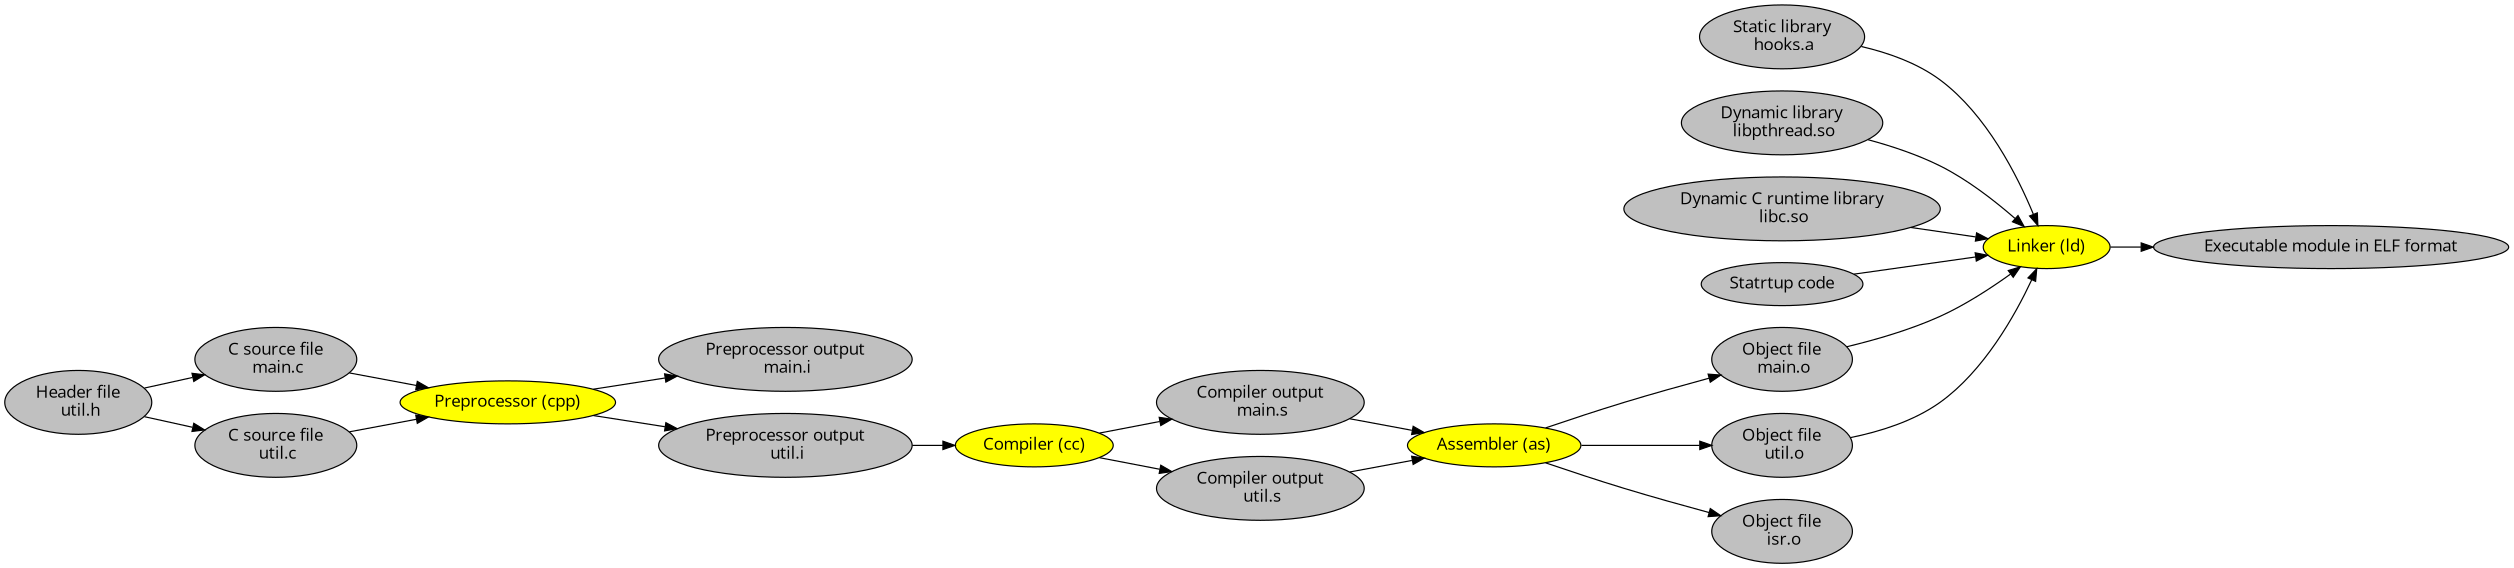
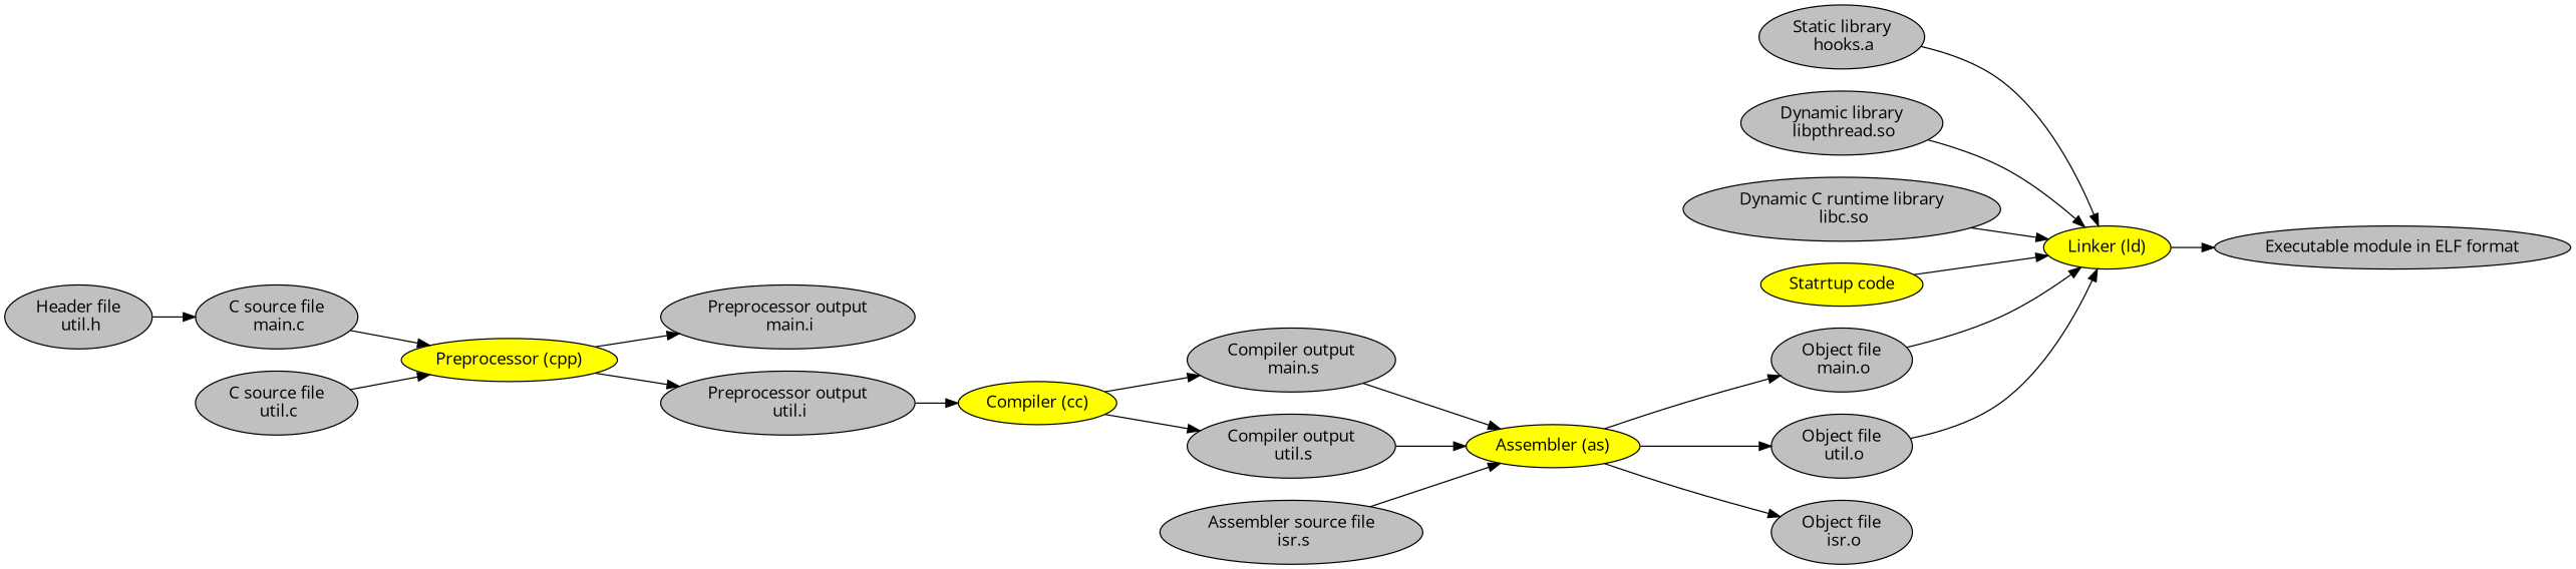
  digraph {
    fontname="Open Sans"
    rankdir=LR
    node [fillcolor=gray fontname="Open Sans" style=filled]
    edge [fontname="Open Sans"]
    n1 [fillcolor=yellow label="Assembler (as)"]
    n2 [label="Object file\n main.o"]
    n3 [label="Object file\n util.o"]
    n4 [label="Object file\n isr.o"]
    n5 [fillcolor=yellow label="Linker (ld)"]
    n6 [label="Executable module in ELF format"]
    n7 [fillcolor=yellow label="Preprocessor (cpp)"]
    n8 [label="Preprocessor output\n main.i"]
    n9 [label="Preprocessor output\n util.i"]
    n10 [fillcolor=yellow label="Compiler (cc)"]
    n11 [label="Compiler output\n main.s"]
    n12 [label="Compiler output\n util.s"]
    n13 [label="C source file\n main.c"]
    n14 [label="C source file\n util.c"]
    n15 [label="Header file\n util.h"]
+   n16 [label="Assembler source file\n isr.s"]
    n17 [label="Static library\n hooks.a"]
    n18 [label="Dynamic library\n libpthread.so"]
    n19 [label="Dynamic C runtime library\n libc.so"]
-   n20 [label="Statrtup code"]
+   n20 [fillcolor=yellow label="Statrtup code"]
    n1 -> n2
    n1 -> n3
    n1 -> n4
    n2 -> n5
    n3 -> n5
    n5 -> n6
    n7 -> n8
    n7 -> n9
    n9 -> n10
    n10 -> n11
    n10 -> n12
    n11 -> n1
    n12 -> n1
    n13 -> n7
    n14 -> n7
    n15 -> n13
-   n15 -> n14
+   n16 -> n1
    n17 -> n5
    n18 -> n5
    n19 -> n5
    n20 -> n5
  }
